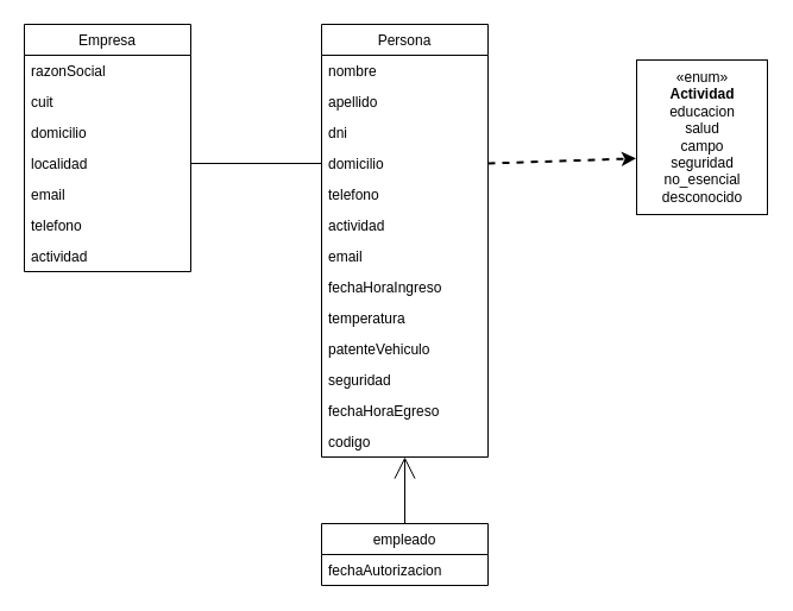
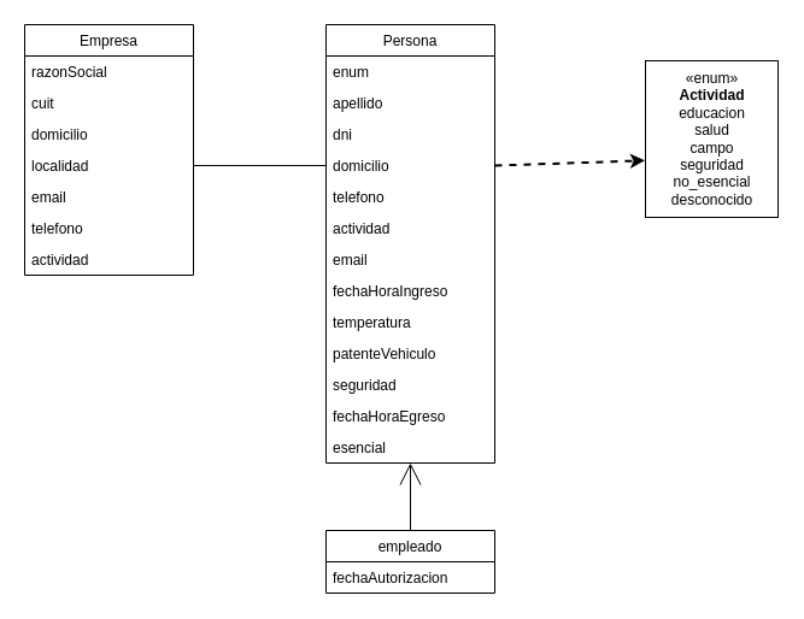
  <mxCell id="0" />
  <mxCell id="1" parent="0" />
  <mxCell id="2" value="«enum»&lt;br&gt;&lt;b&gt;Actividad&lt;br&gt;&lt;/b&gt;educacion&lt;br&gt;salud&lt;br&gt;campo&lt;br&gt;seguridad&lt;br&gt;no_esencial&lt;br&gt;desconocido" style="html=1;" parent="1" vertex="1"><mxGeometry x="535" y="50" width="110" height="130" as="geometry" /></mxCell>
  <mxCell id="3" value="" style="endArrow=classic;html=1;strokeWidth=2;entryX=-0.005;entryY=0.637;entryDx=0;entryDy=0;entryPerimeter=0;exitX=1;exitY=0.5;exitDx=0;exitDy=0;dashed=1;" parent="1" source="8" target="2" edge="1"><mxGeometry width="50" height="50" relative="1" as="geometry"><mxPoint x="423.04" y="139.212" as="sourcePoint" /><mxPoint x="470" y="170" as="targetPoint" /></mxGeometry></mxCell>
  <mxCell id="4" value="Persona" style="swimlane;fontStyle=0;childLayout=stackLayout;horizontal=1;startSize=26;fillColor=none;horizontalStack=0;resizeParent=1;resizeParentMax=0;resizeLast=0;collapsible=1;marginBottom=0;" vertex="1" parent="1"><mxGeometry x="270" y="20" width="140" height="364" as="geometry" /></mxCell>
- <mxCell id="5" value="nombre" style="text;strokeColor=none;fillColor=none;align=left;verticalAlign=top;spacingLeft=4;spacingRight=4;overflow=hidden;rotatable=0;points=[[0,0.5],[1,0.5]];portConstraint=eastwest;" vertex="1" parent="4"><mxGeometry y="26" width="140" height="26" as="geometry" /></mxCell>
+ <mxCell id="5" value="enum" style="text;strokeColor=none;fillColor=none;align=left;verticalAlign=top;spacingLeft=4;spacingRight=4;overflow=hidden;rotatable=0;points=[[0,0.5],[1,0.5]];portConstraint=eastwest;" vertex="1" parent="4"><mxGeometry y="26" width="140" height="26" as="geometry" /></mxCell>
  <mxCell id="6" value="apellido" style="text;strokeColor=none;fillColor=none;align=left;verticalAlign=top;spacingLeft=4;spacingRight=4;overflow=hidden;rotatable=0;points=[[0,0.5],[1,0.5]];portConstraint=eastwest;" vertex="1" parent="4"><mxGeometry y="52" width="140" height="26" as="geometry" /></mxCell>
  <mxCell id="7" value="dni" style="text;strokeColor=none;fillColor=none;align=left;verticalAlign=top;spacingLeft=4;spacingRight=4;overflow=hidden;rotatable=0;points=[[0,0.5],[1,0.5]];portConstraint=eastwest;" vertex="1" parent="4"><mxGeometry y="78" width="140" height="26" as="geometry" /></mxCell>
  <mxCell id="8" value="domicilio" style="text;strokeColor=none;fillColor=none;align=left;verticalAlign=top;spacingLeft=4;spacingRight=4;overflow=hidden;rotatable=0;points=[[0,0.5],[1,0.5]];portConstraint=eastwest;" vertex="1" parent="4"><mxGeometry y="104" width="140" height="26" as="geometry" /></mxCell>
  <mxCell id="9" value="telefono" style="text;strokeColor=none;fillColor=none;align=left;verticalAlign=top;spacingLeft=4;spacingRight=4;overflow=hidden;rotatable=0;points=[[0,0.5],[1,0.5]];portConstraint=eastwest;" vertex="1" parent="4"><mxGeometry y="130" width="140" height="26" as="geometry" /></mxCell>
  <mxCell id="10" value="actividad" style="text;strokeColor=none;fillColor=none;align=left;verticalAlign=top;spacingLeft=4;spacingRight=4;overflow=hidden;rotatable=0;points=[[0,0.5],[1,0.5]];portConstraint=eastwest;" vertex="1" parent="4"><mxGeometry y="156" width="140" height="26" as="geometry" /></mxCell>
  <mxCell id="11" value="email" style="text;strokeColor=none;fillColor=none;align=left;verticalAlign=top;spacingLeft=4;spacingRight=4;overflow=hidden;rotatable=0;points=[[0,0.5],[1,0.5]];portConstraint=eastwest;" vertex="1" parent="4"><mxGeometry y="182" width="140" height="26" as="geometry" /></mxCell>
  <mxCell id="12" value="fechaHoraIngreso&#10;&#10;" style="text;strokeColor=none;fillColor=none;align=left;verticalAlign=top;spacingLeft=4;spacingRight=4;overflow=hidden;rotatable=0;points=[[0,0.5],[1,0.5]];portConstraint=eastwest;" vertex="1" parent="4"><mxGeometry y="208" width="140" height="26" as="geometry" /></mxCell>
  <mxCell id="13" value="temperatura&#10;" style="text;strokeColor=none;fillColor=none;align=left;verticalAlign=top;spacingLeft=4;spacingRight=4;overflow=hidden;rotatable=0;points=[[0,0.5],[1,0.5]];portConstraint=eastwest;" vertex="1" parent="4"><mxGeometry y="234" width="140" height="26" as="geometry" /></mxCell>
  <mxCell id="14" value="patenteVehiculo&#10;" style="text;strokeColor=none;fillColor=none;align=left;verticalAlign=top;spacingLeft=4;spacingRight=4;overflow=hidden;rotatable=0;points=[[0,0.5],[1,0.5]];portConstraint=eastwest;" vertex="1" parent="4"><mxGeometry y="260" width="140" height="26" as="geometry" /></mxCell>
  <mxCell id="15" value="seguridad" style="text;strokeColor=none;fillColor=none;align=left;verticalAlign=top;spacingLeft=4;spacingRight=4;overflow=hidden;rotatable=0;points=[[0,0.5],[1,0.5]];portConstraint=eastwest;" vertex="1" parent="4"><mxGeometry y="286" width="140" height="26" as="geometry" /></mxCell>
  <mxCell id="16" value="fechaHoraEgreso&#10;" style="text;strokeColor=none;fillColor=none;align=left;verticalAlign=top;spacingLeft=4;spacingRight=4;overflow=hidden;rotatable=0;points=[[0,0.5],[1,0.5]];portConstraint=eastwest;" vertex="1" parent="4"><mxGeometry y="312" width="140" height="26" as="geometry" /></mxCell>
- <mxCell id="17" value="codigo" style="text;strokeColor=none;fillColor=none;align=left;verticalAlign=top;spacingLeft=4;spacingRight=4;overflow=hidden;rotatable=0;points=[[0,0.5],[1,0.5]];portConstraint=eastwest;" vertex="1" parent="4"><mxGeometry y="338" width="140" height="26" as="geometry" /></mxCell>
+ <mxCell id="17" value="esencial" style="text;strokeColor=none;fillColor=none;align=left;verticalAlign=top;spacingLeft=4;spacingRight=4;overflow=hidden;rotatable=0;points=[[0,0.5],[1,0.5]];portConstraint=eastwest;" vertex="1" parent="4"><mxGeometry y="338" width="140" height="26" as="geometry" /></mxCell>
  <mxCell id="18" value="Empresa" style="swimlane;fontStyle=0;childLayout=stackLayout;horizontal=1;startSize=26;fillColor=none;horizontalStack=0;resizeParent=1;resizeParentMax=0;resizeLast=0;collapsible=1;marginBottom=0;" vertex="1" parent="1"><mxGeometry x="20" y="20" width="140" height="208" as="geometry" /></mxCell>
  <mxCell id="19" value="razonSocial" style="text;strokeColor=none;fillColor=none;align=left;verticalAlign=top;spacingLeft=4;spacingRight=4;overflow=hidden;rotatable=0;points=[[0,0.5],[1,0.5]];portConstraint=eastwest;" vertex="1" parent="18"><mxGeometry y="26" width="140" height="26" as="geometry" /></mxCell>
  <mxCell id="20" value="cuit" style="text;strokeColor=none;fillColor=none;align=left;verticalAlign=top;spacingLeft=4;spacingRight=4;overflow=hidden;rotatable=0;points=[[0,0.5],[1,0.5]];portConstraint=eastwest;" vertex="1" parent="18"><mxGeometry y="52" width="140" height="26" as="geometry" /></mxCell>
  <mxCell id="21" value="domicilio" style="text;strokeColor=none;fillColor=none;align=left;verticalAlign=top;spacingLeft=4;spacingRight=4;overflow=hidden;rotatable=0;points=[[0,0.5],[1,0.5]];portConstraint=eastwest;" vertex="1" parent="18"><mxGeometry y="78" width="140" height="26" as="geometry" /></mxCell>
  <mxCell id="22" value="localidad" style="text;strokeColor=none;fillColor=none;align=left;verticalAlign=top;spacingLeft=4;spacingRight=4;overflow=hidden;rotatable=0;points=[[0,0.5],[1,0.5]];portConstraint=eastwest;" vertex="1" parent="18"><mxGeometry y="104" width="140" height="26" as="geometry" /></mxCell>
  <mxCell id="23" value="email" style="text;strokeColor=none;fillColor=none;align=left;verticalAlign=top;spacingLeft=4;spacingRight=4;overflow=hidden;rotatable=0;points=[[0,0.5],[1,0.5]];portConstraint=eastwest;" vertex="1" parent="18"><mxGeometry y="130" width="140" height="26" as="geometry" /></mxCell>
  <mxCell id="24" value="telefono&#10;" style="text;strokeColor=none;fillColor=none;align=left;verticalAlign=top;spacingLeft=4;spacingRight=4;overflow=hidden;rotatable=0;points=[[0,0.5],[1,0.5]];portConstraint=eastwest;" vertex="1" parent="18"><mxGeometry y="156" width="140" height="26" as="geometry" /></mxCell>
  <mxCell id="25" value="actividad" style="text;strokeColor=none;fillColor=none;align=left;verticalAlign=top;spacingLeft=4;spacingRight=4;overflow=hidden;rotatable=0;points=[[0,0.5],[1,0.5]];portConstraint=eastwest;" vertex="1" parent="18"><mxGeometry y="182" width="140" height="26" as="geometry" /></mxCell>
  <mxCell id="26" value="empleado" style="swimlane;fontStyle=0;childLayout=stackLayout;horizontal=1;startSize=26;fillColor=none;horizontalStack=0;resizeParent=1;resizeParentMax=0;resizeLast=0;collapsible=1;marginBottom=0;" vertex="1" parent="1"><mxGeometry x="270" y="440" width="140" height="52" as="geometry" /></mxCell>
  <mxCell id="27" value="fechaAutorizacion&#10;" style="text;strokeColor=none;fillColor=none;align=left;verticalAlign=top;spacingLeft=4;spacingRight=4;overflow=hidden;rotatable=0;points=[[0,0.5],[1,0.5]];portConstraint=eastwest;" vertex="1" parent="26"><mxGeometry y="26" width="140" height="26" as="geometry" /></mxCell>
  <mxCell id="28" value="" style="endArrow=open;endSize=16;endFill=0;html=1;exitX=0.5;exitY=0;exitDx=0;exitDy=0;" edge="1" parent="1" source="26" target="17"><mxGeometry width="160" relative="1" as="geometry"><mxPoint x="470" y="300" as="sourcePoint" /><mxPoint x="340" y="390" as="targetPoint" /></mxGeometry></mxCell>
  <mxCell id="29" style="edgeStyle=orthogonalEdgeStyle;rounded=0;orthogonalLoop=1;jettySize=auto;html=1;entryX=0;entryY=0.5;entryDx=0;entryDy=0;endArrow=none;endFill=0;" edge="1" parent="1" source="22" target="8"><mxGeometry relative="1" as="geometry" /></mxCell>
